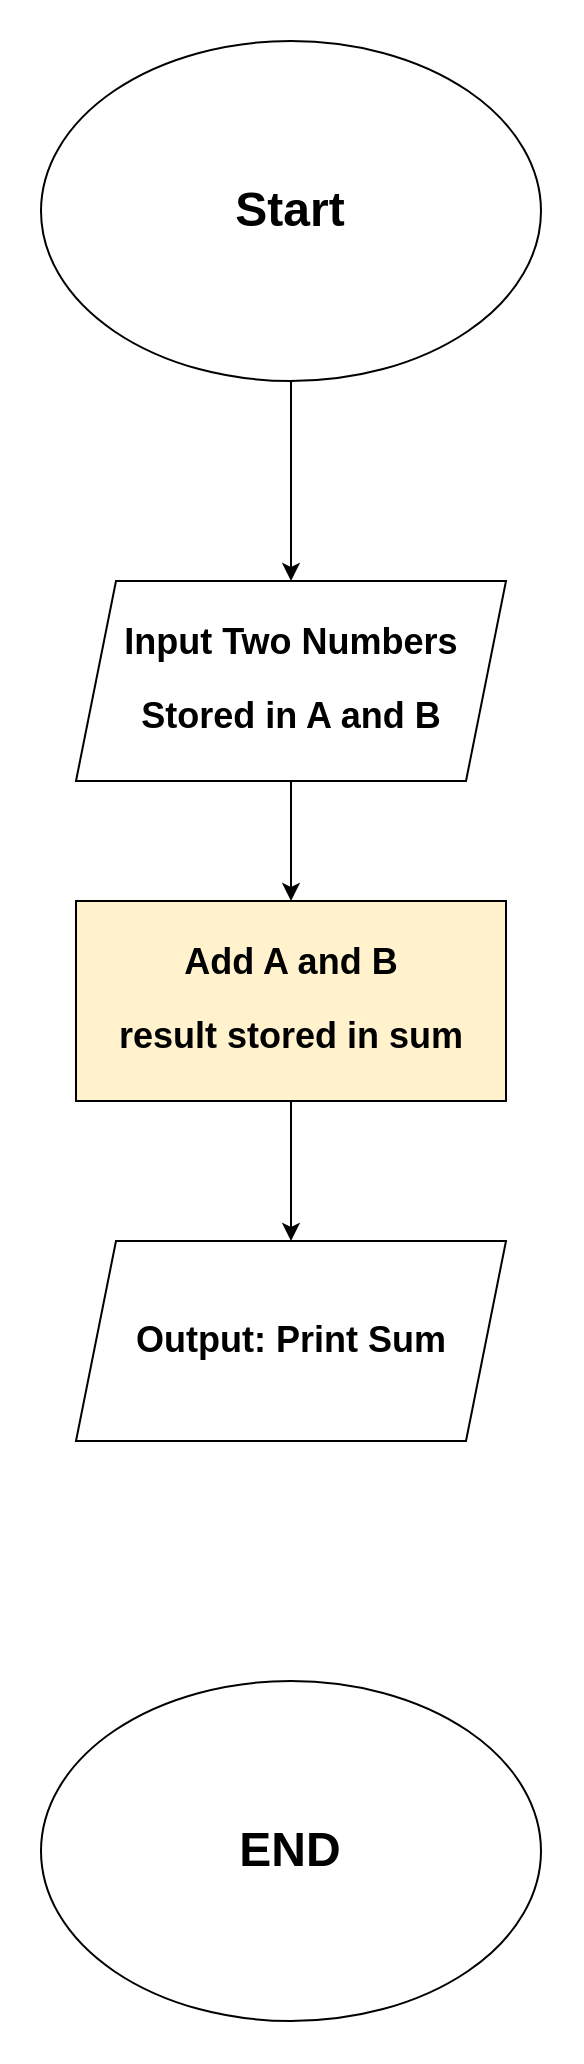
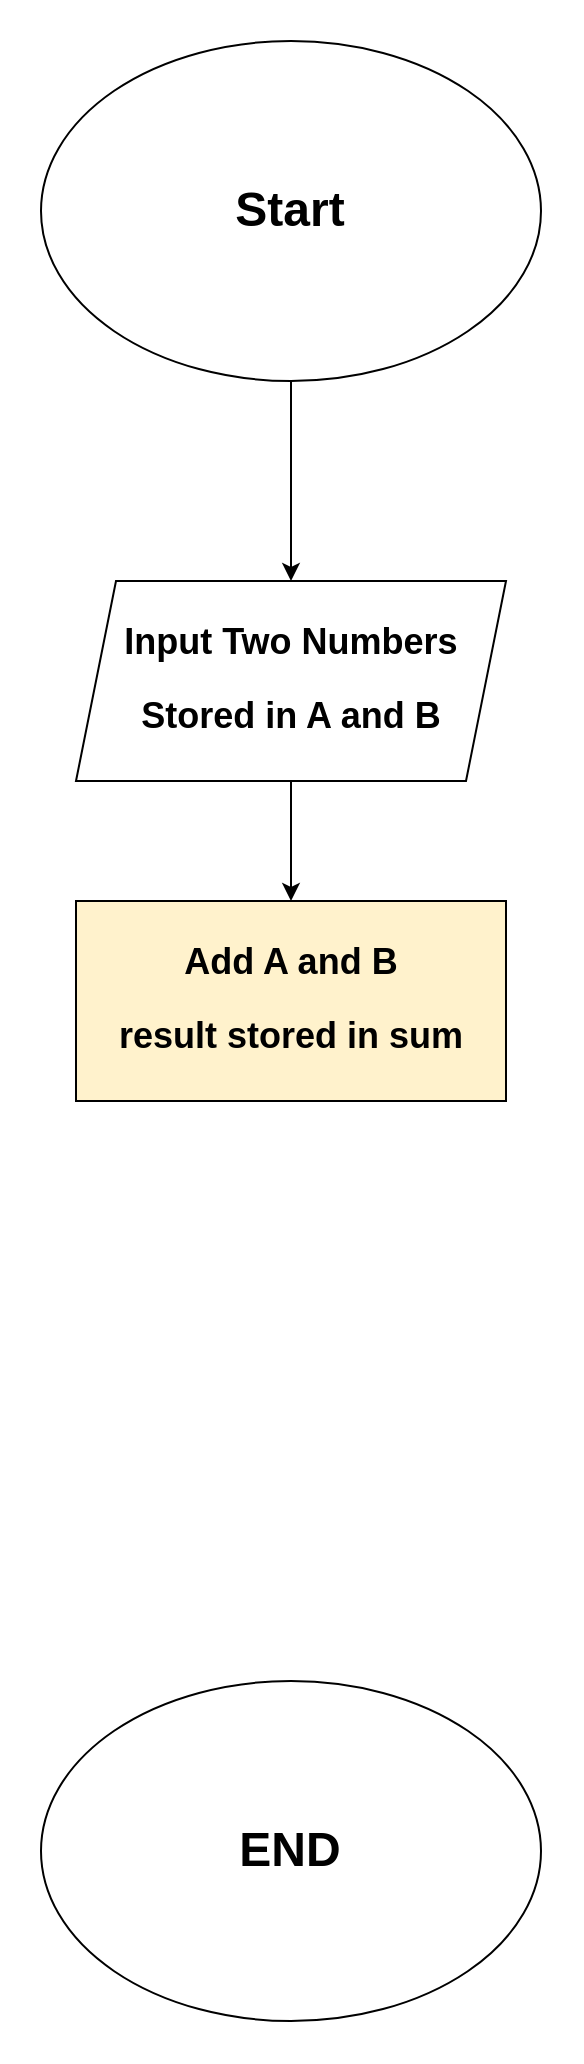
  <mxCell id="0" />
  <mxCell id="1" parent="0" />
  <mxCell id="2" value="&lt;h1&gt;Start&lt;/h1&gt;" style="ellipse;whiteSpace=wrap;html=1;" vertex="1" parent="1"><mxGeometry x="20" y="20" width="250" height="170" as="geometry" /></mxCell>
  <mxCell id="3" value="" style="endArrow=classic;html=1;rounded=0;exitX=0.5;exitY=1;exitDx=0;exitDy=0;" edge="1" parent="1" source="2" target="4"><mxGeometry width="50" height="50" relative="1" as="geometry"><mxPoint x="100" y="390" as="sourcePoint" /><mxPoint x="150" y="340" as="targetPoint" /></mxGeometry></mxCell>
  <mxCell id="4" value="&lt;div&gt;&lt;h2&gt;Input Two Numbers&lt;/h2&gt;&lt;/div&gt;&lt;div&gt;&lt;h2&gt;Stored in A and B&lt;/h2&gt;&lt;/div&gt;" style="shape=parallelogram;perimeter=parallelogramPerimeter;whiteSpace=wrap;html=1;fixedSize=1;" vertex="1" parent="1"><mxGeometry x="37.5" y="290" width="215" height="100" as="geometry" /></mxCell>
  <mxCell id="5" value="" style="endArrow=classic;html=1;rounded=0;exitX=0.5;exitY=1;exitDx=0;exitDy=0;entryX=0.5;entryY=0;entryDx=0;entryDy=0;" edge="1" parent="1" source="4" target="6"><mxGeometry width="50" height="50" relative="1" as="geometry"><mxPoint x="100" y="460" as="sourcePoint" /><mxPoint x="145" y="440" as="targetPoint" /></mxGeometry></mxCell>
  <mxCell id="6" value="&lt;div&gt;&lt;h2&gt;Add A and B&lt;/h2&gt;&lt;/div&gt;&lt;div&gt;&lt;h2&gt;result stored in sum&lt;/h2&gt;&lt;/div&gt;" style="rounded=0;whiteSpace=wrap;html=1;fillColor=#fff2cc;" vertex="1" parent="1"><mxGeometry x="37.5" y="450" width="215" height="100" as="geometry" /></mxCell>
- <mxCell id="7" value="" style="endArrow=classic;html=1;rounded=0;exitX=0.5;exitY=1;exitDx=0;exitDy=0;entryX=0.5;entryY=0;entryDx=0;entryDy=0;" edge="1" parent="1" source="6" target="8"><mxGeometry width="50" height="50" relative="1" as="geometry"><mxPoint x="100" y="540" as="sourcePoint" /><mxPoint x="145" y="610" as="targetPoint" /></mxGeometry></mxCell>
- <mxCell id="8" value="&lt;h2&gt;Output: Print Sum&lt;/h2&gt;" style="shape=parallelogram;perimeter=parallelogramPerimeter;whiteSpace=wrap;html=1;fixedSize=1;" vertex="1" parent="1"><mxGeometry x="37.5" y="620" width="215" height="100" as="geometry" /></mxCell>
  <mxCell id="9" value="&lt;div&gt;&lt;h1&gt;END&lt;/h1&gt;&lt;/div&gt;" style="ellipse;whiteSpace=wrap;html=1;" vertex="1" parent="1"><mxGeometry x="20" y="840" width="250" height="170" as="geometry" /></mxCell>
